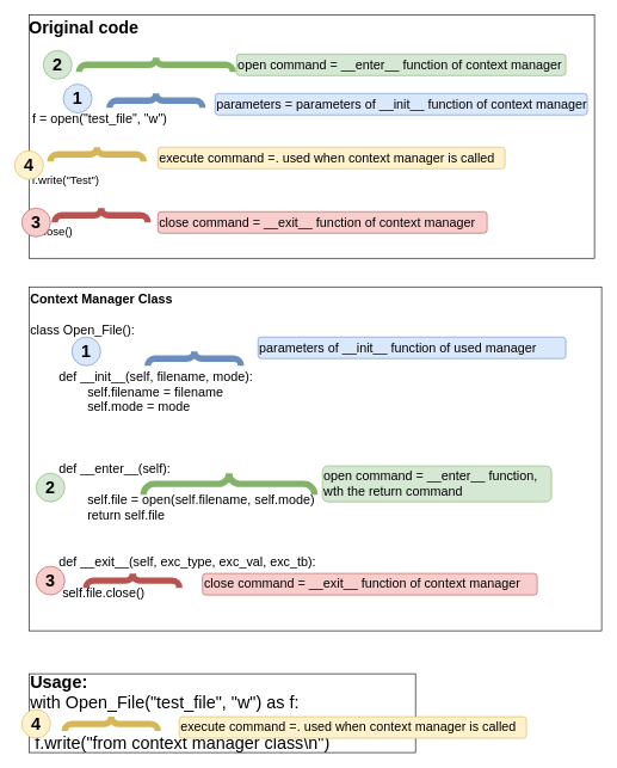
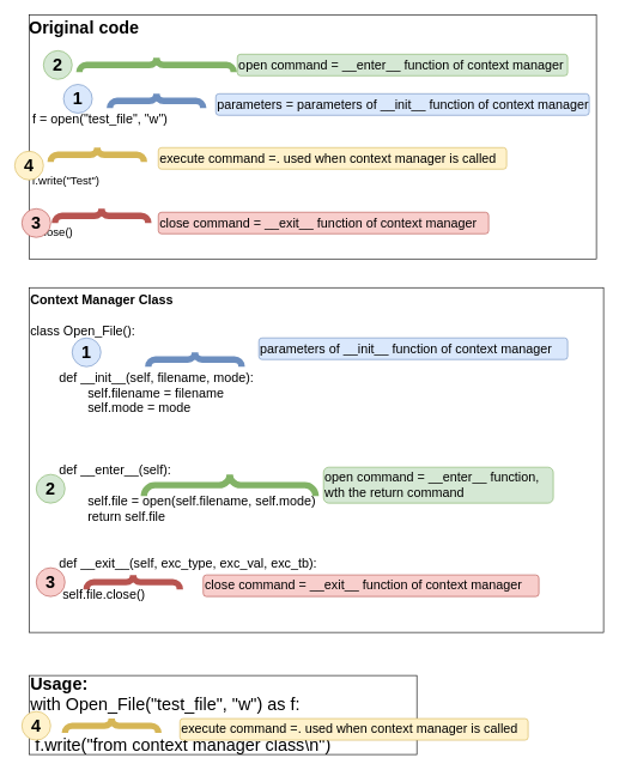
  <mxCell id="0" />
  <mxCell id="1" parent="0" />
  <mxCell id="2" value="&lt;div&gt;&lt;b style=&quot;background-color: initial;&quot;&gt;&lt;font style=&quot;font-size: 24px;&quot;&gt;Original code&lt;/font&gt;&lt;/b&gt;&lt;br&gt;&lt;/div&gt;&lt;div&gt;&lt;br&gt;&lt;/div&gt;&lt;div&gt;&lt;br&gt;&lt;/div&gt;&lt;div&gt;&lt;br&gt;&lt;/div&gt;&lt;div&gt;&lt;br&gt;&lt;/div&gt;&lt;div&gt;&lt;br&gt;&lt;/div&gt;&lt;div&gt;&lt;br&gt;&lt;/div&gt;&lt;div&gt;&lt;br&gt;&lt;/div&gt;&lt;div&gt;&lt;font style=&quot;font-size: 18px;&quot;&gt;&lt;span style=&quot;white-space: pre;&quot;&gt; &lt;/span&gt;f = open(&quot;test_file&quot;, &quot;w&quot;)&amp;nbsp;&lt;/font&gt;&lt;/div&gt;&lt;div&gt;&lt;font style=&quot;font-size: 18px;&quot;&gt;&lt;br&gt;&lt;/font&gt;&lt;/div&gt;&lt;div&gt;&lt;br&gt;&lt;/div&gt;&lt;div&gt;&lt;br&gt;&lt;/div&gt;&lt;div&gt;&lt;br&gt;&lt;/div&gt;&lt;div&gt;&lt;font size=&quot;3&quot;&gt;&lt;span style=&quot;white-space: pre;&quot;&gt; &lt;/span&gt;f.write(&quot;Test&quot;)&lt;/font&gt;&lt;/div&gt;&lt;div&gt;&lt;/div&gt;&lt;div&gt;&lt;font size=&quot;3&quot;&gt;&lt;br&gt;&lt;/font&gt;&lt;/div&gt;&lt;div&gt;&lt;font size=&quot;3&quot;&gt;&lt;br&gt;&lt;/font&gt;&lt;/div&gt;&lt;div&gt;&lt;br&gt;&lt;/div&gt;&lt;div&gt;&lt;span style=&quot;background-color: initial; font-size: medium;&quot;&gt;&lt;span style=&quot;white-space: pre;&quot;&gt; &lt;/span&gt;f.close()&lt;/span&gt;&lt;br&gt;&lt;/div&gt;&lt;div&gt;&lt;/div&gt;" style="rounded=0;html=1;align=left;glass=0;strokeWidth=1;spacing=0;whiteSpace=wrap;labelPosition=center;verticalLabelPosition=middle;verticalAlign=top;textDirection=ltr;" parent="1" vertex="1"><mxGeometry x="40" width="790" height="340" as="geometry" y="20" /></mxCell>
  <mxCell id="3" value="" style="verticalLabelPosition=bottom;shadow=0;dashed=0;align=center;html=1;verticalAlign=top;strokeWidth=9;shape=mxgraph.mockup.markup.curlyBrace;strokeColor=#6c8ebf;fontSize=18;fillColor=#dae8fc;" vertex="1" parent="1"><mxGeometry x="152.5" y="130" width="130" height="20" as="geometry" /></mxCell>
  <mxCell id="4" value="parameters = parameters of __init__ function of context manager" style="rounded=1;whiteSpace=wrap;html=1;fontSize=18;strokeWidth=1;align=left;fillColor=#dae8fc;strokeColor=#6c8ebf;" vertex="1" parent="1"><mxGeometry x="300" y="130" width="520" height="30" as="geometry" /></mxCell>
  <mxCell id="5" value="" style="verticalLabelPosition=bottom;shadow=0;dashed=0;align=center;html=1;verticalAlign=top;strokeWidth=9;shape=mxgraph.mockup.markup.curlyBrace;strokeColor=#82b366;fontSize=18;fillColor=#d5e8d4;" vertex="1" parent="1"><mxGeometry x="110" y="80" width="215" height="20" as="geometry" /></mxCell>
  <mxCell id="6" value="open command = __enter__ function of context manager" style="rounded=1;whiteSpace=wrap;html=1;fontSize=18;strokeWidth=1;align=left;fillColor=#d5e8d4;strokeColor=#82b366;" vertex="1" parent="1"><mxGeometry x="330" y="75" width="460" height="30" as="geometry" /></mxCell>
  <mxCell id="7" value="" style="verticalLabelPosition=bottom;shadow=0;dashed=0;align=center;html=1;verticalAlign=top;strokeWidth=9;shape=mxgraph.mockup.markup.curlyBrace;strokeColor=#b85450;fontSize=18;fillColor=#f8cecc;" vertex="1" parent="1"><mxGeometry x="76" y="290" width="130" height="20" as="geometry" /></mxCell>
  <mxCell id="8" value="close command = __exit__ function of context manager" style="rounded=1;whiteSpace=wrap;html=1;fontSize=18;strokeWidth=1;align=left;fillColor=#f8cecc;strokeColor=#b85450;" vertex="1" parent="1"><mxGeometry x="220" y="295" width="460" height="30" as="geometry" /></mxCell>
  <mxCell id="9" value="&lt;b&gt;&lt;font style=&quot;font-size: 24px;&quot;&gt;1&lt;/font&gt;&lt;/b&gt;" style="ellipse;whiteSpace=wrap;html=1;aspect=fixed;fontSize=18;strokeWidth=1;fillColor=#dae8fc;strokeColor=#6c8ebf;" vertex="1" parent="1"><mxGeometry x="88" y="117" width="40" height="40" as="geometry" /></mxCell>
  <mxCell id="10" value="&lt;b&gt;&lt;font style=&quot;font-size: 24px;&quot;&gt;2&lt;/font&gt;&lt;/b&gt;" style="ellipse;whiteSpace=wrap;html=1;aspect=fixed;fontSize=18;strokeWidth=1;fillColor=#d5e8d4;strokeColor=#82b366;" vertex="1" parent="1"><mxGeometry x="60" y="70" width="40" height="40" as="geometry" /></mxCell>
  <mxCell id="11" value="&lt;b&gt;&lt;font style=&quot;font-size: 24px;&quot;&gt;3&lt;/font&gt;&lt;/b&gt;" style="ellipse;whiteSpace=wrap;html=1;aspect=fixed;fontSize=18;strokeWidth=1;fillColor=#f8cecc;strokeColor=#b85450;" vertex="1" parent="1"><mxGeometry x="30" y="290" width="40" height="40" as="geometry" /></mxCell>
  <mxCell id="12" value="&lt;div&gt;&lt;b&gt;Usage:&lt;/b&gt;&lt;/div&gt;&lt;div&gt;with Open_File(&quot;test_file&quot;, &quot;w&quot;) as f:&lt;/div&gt;&lt;div&gt;&lt;br&gt;&lt;/div&gt;&lt;div&gt;&lt;span style=&quot;&quot;&gt; &lt;/span&gt;&lt;span style=&quot;white-space: pre;&quot;&gt; &lt;/span&gt;f.write(&quot;from context manager class\n&quot;)&lt;/div&gt;" style="rounded=0;whiteSpace=wrap;html=1;glass=0;fontSize=24;strokeWidth=1;align=left;" vertex="1" parent="1"><mxGeometry x="40" y="940" width="540" height="110" as="geometry" /></mxCell>
  <mxCell id="13" value="&lt;div style=&quot;font-size: 18px;&quot;&gt;&lt;span style=&quot;background-color: initial;&quot;&gt;&lt;b&gt;Context Manager Class&lt;/b&gt;&lt;/span&gt;&lt;/div&gt;&lt;div style=&quot;font-size: 18px;&quot;&gt;&lt;span style=&quot;background-color: initial;&quot;&gt;&lt;b&gt;&lt;br&gt;&lt;/b&gt;&lt;/span&gt;&lt;/div&gt;&lt;div style=&quot;font-size: 18px;&quot;&gt;&lt;span style=&quot;background-color: initial;&quot;&gt;class Open_File():&lt;/span&gt;&lt;br&gt;&lt;/div&gt;&lt;div style=&quot;font-size: 18px;&quot;&gt;&lt;br&gt;&lt;/div&gt;&lt;div style=&quot;font-size: 18px;&quot;&gt;&lt;span style=&quot;&quot;&gt; &lt;/span&gt;&lt;/div&gt;&lt;div style=&quot;font-size: 18px;&quot;&gt;&lt;br&gt;&lt;/div&gt;&lt;blockquote style=&quot;font-size: 18px; margin: 0px 0px 0px 40px; border: none; padding: 0px;&quot;&gt;&lt;div&gt;def __init__(self, filename, mode):&lt;/div&gt;&lt;/blockquote&gt;&lt;blockquote style=&quot;margin: 0 0 0 40px; border: none; padding: 0px;&quot;&gt;&lt;blockquote style=&quot;font-size: 18px; margin: 0px 0px 0px 40px; border: none; padding: 0px;&quot;&gt;&lt;div&gt;self.filename = filename&lt;/div&gt;&lt;/blockquote&gt;&lt;blockquote style=&quot;font-size: 18px; margin: 0px 0px 0px 40px; border: none; padding: 0px;&quot;&gt;&lt;div&gt;self.mode = mode&lt;/div&gt;&lt;/blockquote&gt;&lt;/blockquote&gt;&lt;div style=&quot;font-size: 18px;&quot;&gt;&lt;br&gt;&lt;/div&gt;&lt;div style=&quot;font-size: 18px;&quot;&gt;&lt;br&gt;&lt;/div&gt;&lt;div style=&quot;font-size: 18px;&quot;&gt;&lt;br&gt;&lt;/div&gt;&lt;blockquote style=&quot;font-size: 18px; margin: 0px 0px 0px 40px; border: none; padding: 0px;&quot;&gt;&lt;div&gt;def __enter__(self):&lt;/div&gt;&lt;div&gt;&lt;br&gt;&lt;/div&gt;&lt;/blockquote&gt;&lt;blockquote style=&quot;margin: 0 0 0 40px; border: none; padding: 0px;&quot;&gt;&lt;blockquote style=&quot;font-size: 18px; margin: 0px 0px 0px 40px; border: none; padding: 0px;&quot;&gt;&lt;div&gt;self.file = open(self.filename, self.mode)&lt;/div&gt;&lt;/blockquote&gt;&lt;blockquote style=&quot;font-size: 18px; margin: 0px 0px 0px 40px; border: none; padding: 0px;&quot;&gt;&lt;div&gt;return self.file&lt;/div&gt;&lt;/blockquote&gt;&lt;/blockquote&gt;&lt;div style=&quot;font-size: 18px;&quot;&gt;&lt;br&gt;&lt;/div&gt;&lt;div style=&quot;font-size: 18px;&quot;&gt;&lt;br&gt;&lt;/div&gt;&lt;blockquote style=&quot;font-size: 18px; margin: 0px 0px 0px 40px; border: none; padding: 0px;&quot;&gt;&lt;div&gt;def __exit__(self, exc_type, exc_val, exc_tb):&lt;/div&gt;&lt;div&gt;&lt;br&gt;&lt;/div&gt;&lt;div&gt;&lt;span style=&quot;&quot;&gt; &lt;/span&gt;&lt;span style=&quot;white-space: pre;&quot;&gt; &lt;/span&gt;self.file.close()&lt;/div&gt;&lt;/blockquote&gt;" style="rounded=0;whiteSpace=wrap;html=1;glass=0;fontSize=24;strokeWidth=1;align=left;verticalAlign=top;" vertex="1" parent="1"><mxGeometry x="40" y="400" width="800" height="480" as="geometry" /></mxCell>
  <mxCell id="14" value="" style="verticalLabelPosition=bottom;shadow=0;dashed=0;align=center;html=1;verticalAlign=top;strokeWidth=9;shape=mxgraph.mockup.markup.curlyBrace;strokeColor=#6c8ebf;fontSize=18;fillColor=#dae8fc;" vertex="1" parent="1"><mxGeometry x="206" y="490" width="130" height="20" as="geometry" /></mxCell>
- <mxCell id="15" value="parameters of __init__ function of used manager" style="rounded=1;whiteSpace=wrap;html=1;fontSize=18;strokeWidth=1;align=left;fillColor=#dae8fc;strokeColor=#6c8ebf;" vertex="1" parent="1"><mxGeometry x="360" y="470" width="430" height="30" as="geometry" /></mxCell>
+ <mxCell id="15" value="parameters of __init__ function of context manager" style="rounded=1;whiteSpace=wrap;html=1;fontSize=18;strokeWidth=1;align=left;fillColor=#dae8fc;strokeColor=#6c8ebf;" vertex="1" parent="1"><mxGeometry x="360" y="470" width="430" height="30" as="geometry" /></mxCell>
  <mxCell id="16" value="" style="verticalLabelPosition=bottom;shadow=0;dashed=0;align=center;html=1;verticalAlign=top;strokeWidth=9;shape=mxgraph.mockup.markup.curlyBrace;strokeColor=#b85450;fontSize=18;fillColor=#f8cecc;" vertex="1" parent="1"><mxGeometry x="120" y="800" width="130" height="20" as="geometry" /></mxCell>
  <mxCell id="17" value="&lt;b&gt;&lt;font style=&quot;font-size: 24px;&quot;&gt;1&lt;/font&gt;&lt;/b&gt;" style="ellipse;whiteSpace=wrap;html=1;aspect=fixed;fontSize=18;strokeWidth=1;fillColor=#dae8fc;strokeColor=#6c8ebf;" vertex="1" parent="1"><mxGeometry x="100" y="470" width="40" height="40" as="geometry" /></mxCell>
  <mxCell id="18" value="&lt;b&gt;&lt;font style=&quot;font-size: 24px;&quot;&gt;2&lt;/font&gt;&lt;/b&gt;" style="ellipse;whiteSpace=wrap;html=1;aspect=fixed;fontSize=18;strokeWidth=1;fillColor=#d5e8d4;strokeColor=#82b366;" vertex="1" parent="1"><mxGeometry x="50" y="660" width="40" height="40" as="geometry" /></mxCell>
  <mxCell id="19" value="" style="verticalLabelPosition=bottom;shadow=0;dashed=0;align=center;html=1;verticalAlign=top;strokeWidth=9;shape=mxgraph.mockup.markup.curlyBrace;strokeColor=#82b366;fontSize=18;fillColor=#d5e8d4;" vertex="1" parent="1"><mxGeometry x="200" y="660" width="239" height="30" as="geometry" /></mxCell>
  <mxCell id="20" value="open command = __enter__ function, wth the return command" style="rounded=1;whiteSpace=wrap;html=1;fontSize=18;strokeWidth=1;align=left;fillColor=#d5e8d4;strokeColor=#82b366;" vertex="1" parent="1"><mxGeometry x="450" y="650" width="320" height="50" as="geometry" /></mxCell>
  <mxCell id="21" value="close command = __exit__ function of context manager" style="rounded=1;whiteSpace=wrap;html=1;fontSize=18;strokeWidth=1;align=left;fillColor=#f8cecc;strokeColor=#b85450;" vertex="1" parent="1"><mxGeometry x="282.5" y="800" width="467.5" height="30" as="geometry" /></mxCell>
  <mxCell id="22" value="&lt;b&gt;&lt;font style=&quot;font-size: 24px;&quot;&gt;3&lt;/font&gt;&lt;/b&gt;" style="ellipse;whiteSpace=wrap;html=1;aspect=fixed;fontSize=18;strokeWidth=1;fillColor=#f8cecc;strokeColor=#b85450;" vertex="1" parent="1"><mxGeometry x="50" y="790" width="40" height="40" as="geometry" /></mxCell>
  <mxCell id="23" value="&lt;b&gt;&lt;font style=&quot;font-size: 24px;&quot;&gt;4&lt;/font&gt;&lt;/b&gt;" style="ellipse;whiteSpace=wrap;html=1;aspect=fixed;fontSize=18;strokeWidth=1;fillColor=#fff2cc;strokeColor=#d6b656;" vertex="1" parent="1"><mxGeometry x="20" y="210" width="40" height="40" as="geometry" /></mxCell>
  <mxCell id="24" value="execute command =. used when context manager is called" style="rounded=1;whiteSpace=wrap;html=1;fontSize=18;strokeWidth=1;align=left;fillColor=#fff2cc;strokeColor=#d6b656;" vertex="1" parent="1"><mxGeometry x="220" y="205" width="485" height="30" as="geometry" /></mxCell>
  <mxCell id="25" value="&lt;b&gt;&lt;font style=&quot;font-size: 24px;&quot;&gt;4&lt;/font&gt;&lt;/b&gt;" style="ellipse;whiteSpace=wrap;html=1;aspect=fixed;fontSize=18;strokeWidth=1;fillColor=#fff2cc;strokeColor=#d6b656;" vertex="1" parent="1"><mxGeometry x="30" y="990" width="40" height="40" as="geometry" /></mxCell>
  <mxCell id="26" value="execute command =. used when context manager is called" style="rounded=1;whiteSpace=wrap;html=1;fontSize=18;strokeWidth=1;align=left;fillColor=#fff2cc;strokeColor=#d6b656;" vertex="1" parent="1"><mxGeometry x="250" y="1000" width="485" height="30" as="geometry" /></mxCell>
  <mxCell id="27" value="" style="verticalLabelPosition=bottom;shadow=0;dashed=0;align=center;html=1;verticalAlign=top;strokeWidth=9;shape=mxgraph.mockup.markup.curlyBrace;strokeColor=#d6b656;fontSize=18;fillColor=#fff2cc;" vertex="1" parent="1"><mxGeometry x="70" y="205" width="130" height="20" as="geometry" /></mxCell>
  <mxCell id="28" value="" style="verticalLabelPosition=bottom;shadow=0;dashed=0;align=center;html=1;verticalAlign=top;strokeWidth=9;shape=mxgraph.mockup.markup.curlyBrace;strokeColor=#d6b656;fontSize=18;fillColor=#fff2cc;" vertex="1" parent="1"><mxGeometry x="90" y="1000" width="130" height="20" as="geometry" /></mxCell>
